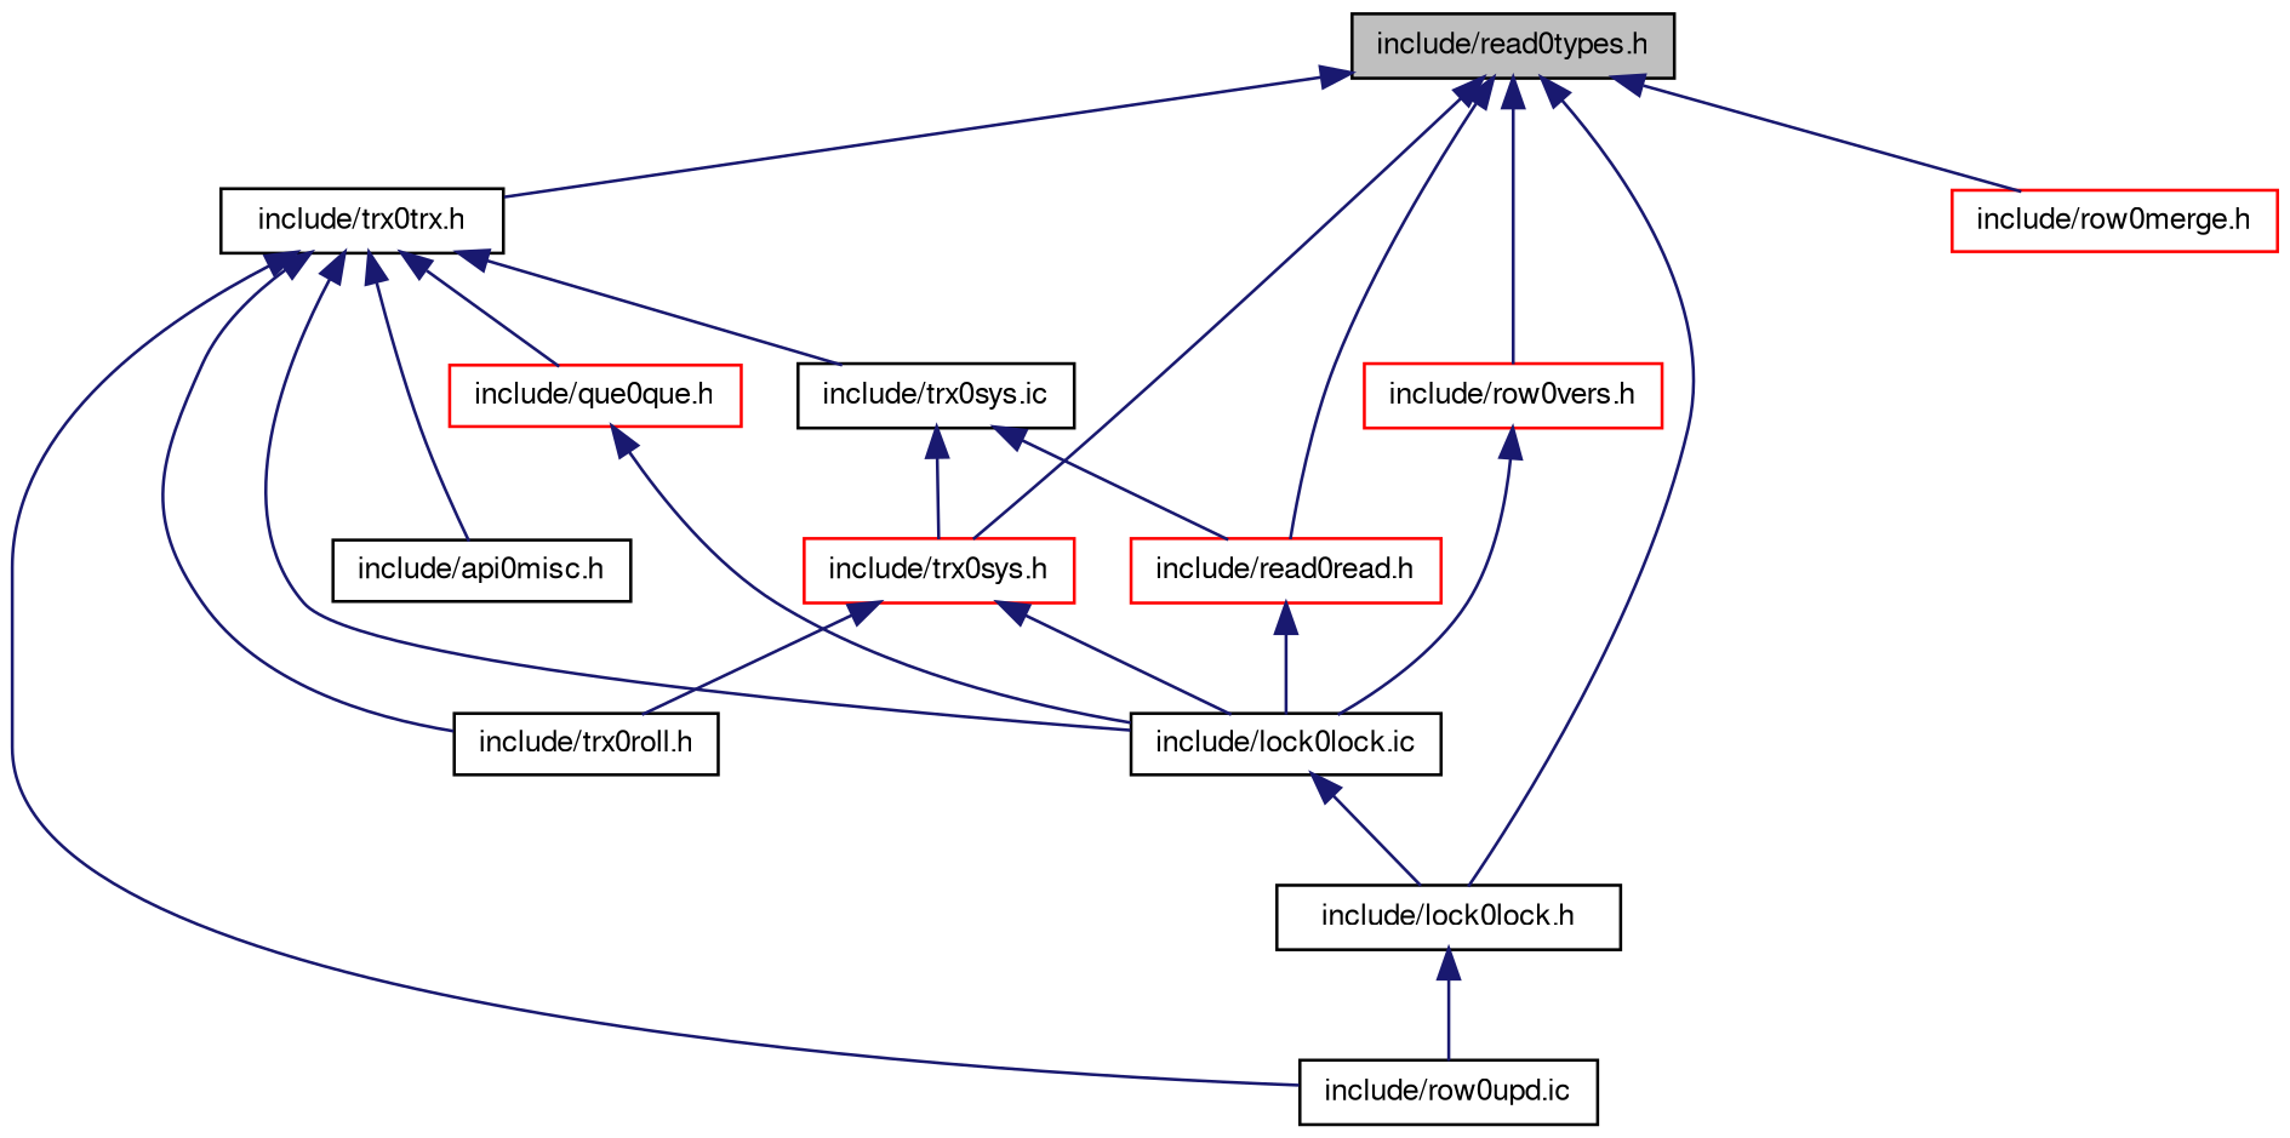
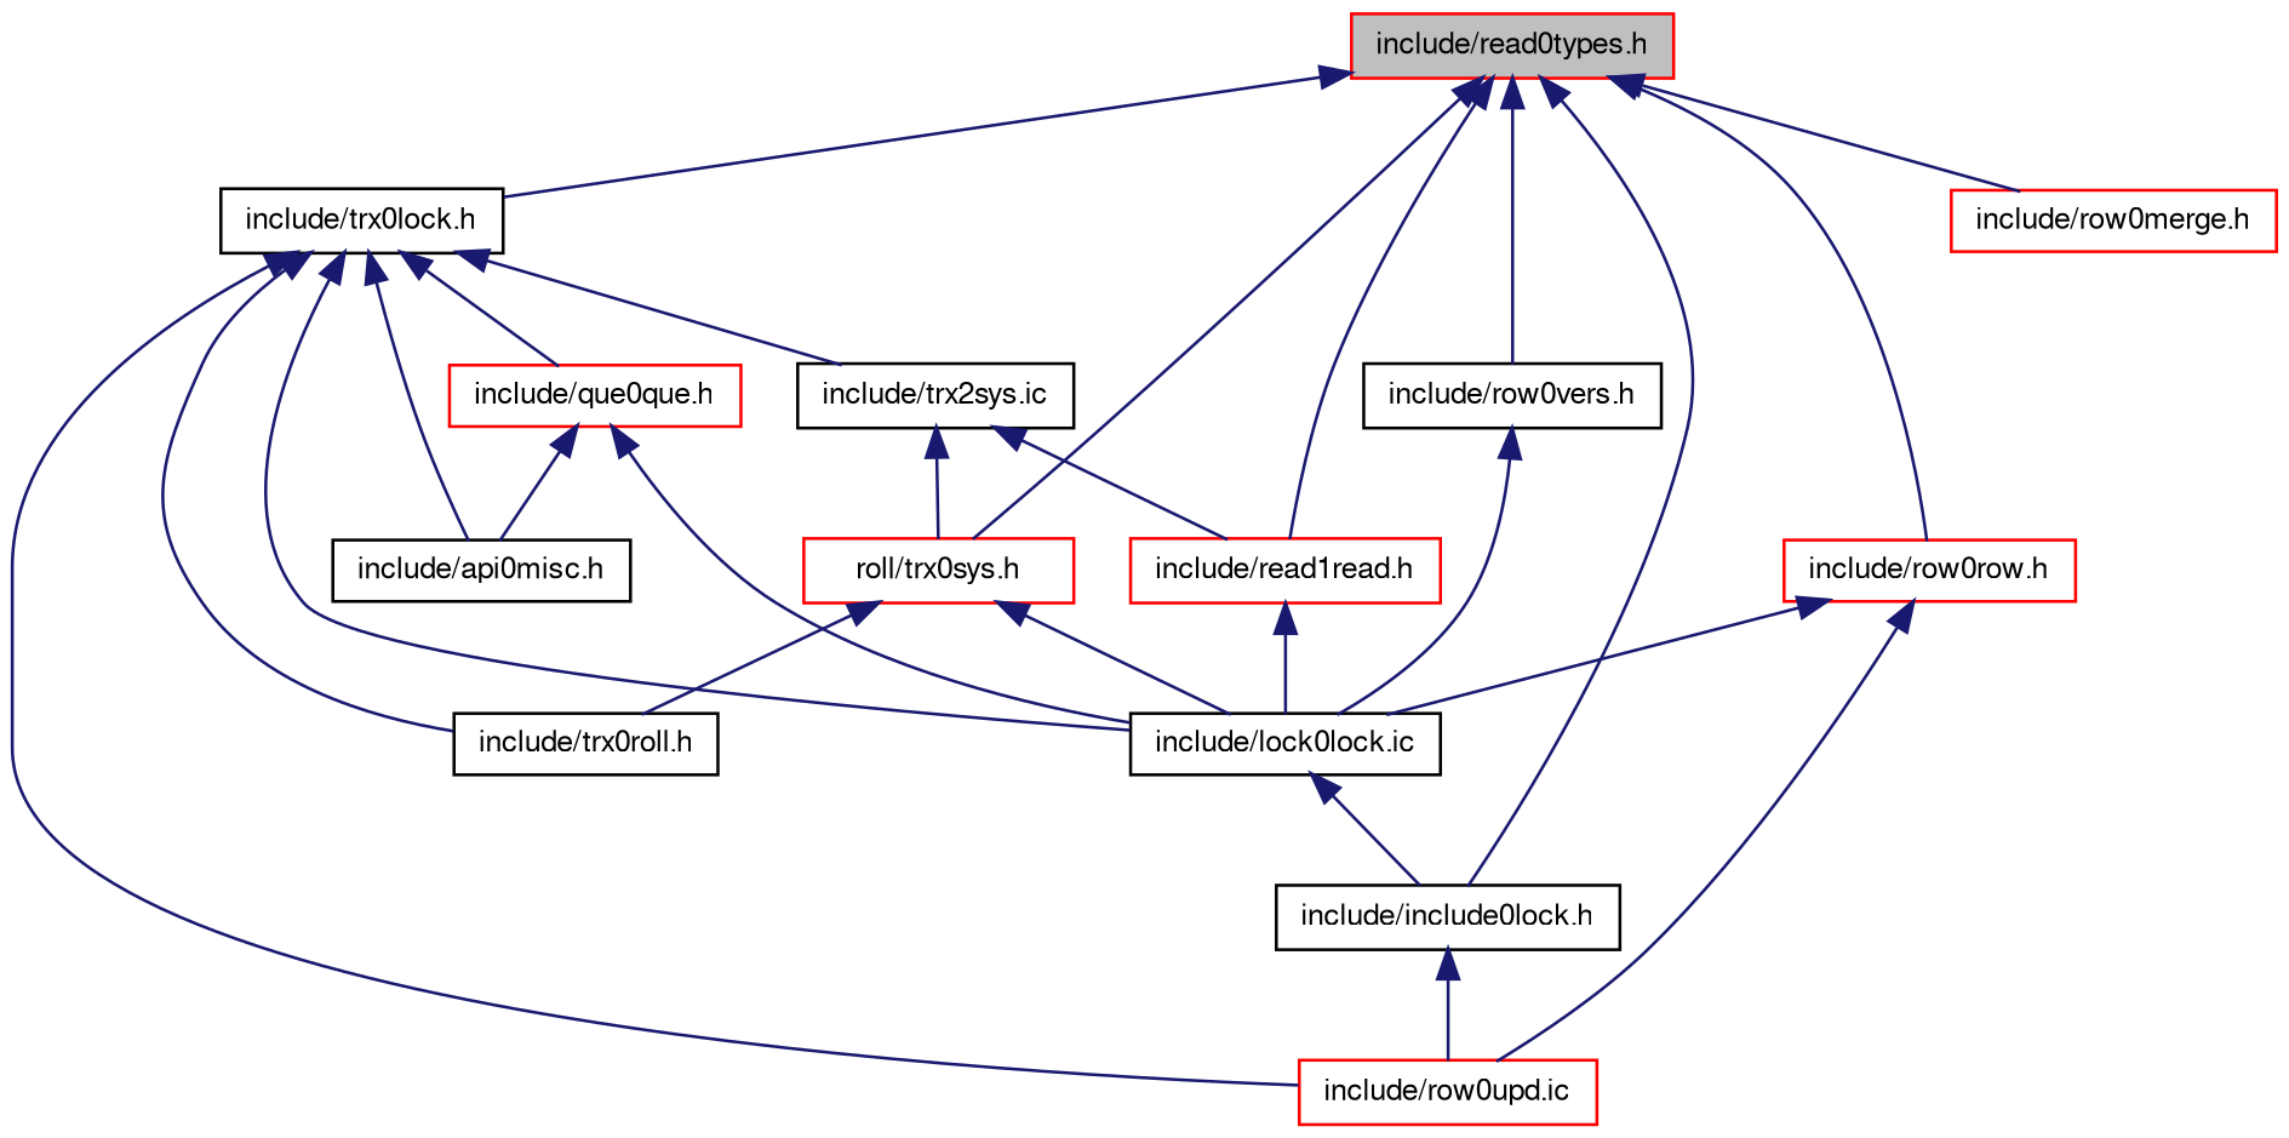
  digraph {
    node [color=black fontname=FreeSans fontsize=10 shape=record]
    edge [color=midnightblue dir=back fontname=FreeSans fontsize=10 labelfontname=FreeSans labelfontsize=10 style=solid]
-   n1 [fillcolor=grey75 fontcolor=black height=0.2 label="include/read0types.h" style=filled width=0.4]
-   n2 [height=0.2 label="include/trx0trx.h" width=0.4]
-   n3 [height=0.2 label="include/lock0lock.h" width=0.4]
-   n4 [color=red height=0.2 label="include/trx0sys.h" width=0.4]
-   n5 [color=red height=0.2 label="include/read0read.h" width=0.4]
-   n7 [color=red height=0.2 label="include/row0vers.h" width=0.4]
+   n1 [color=red fillcolor=grey75 fontcolor=black height=0.2 label="include/read0types.h" style=filled width=0.4]
+   n2 [height=0.2 label="include/trx0lock.h" width=0.4]
+   n3 [height=0.2 label="include/include0lock.h" width=0.4]
+   n4 [color=red height=0.2 label="roll/trx0sys.h" width=0.4]
+   n5 [color=red height=0.2 label="include/read1read.h" width=0.4]
+   n6 [color=red height=0.2 label="include/row0row.h" width=0.4]
+   n7 [height=0.2 label="include/row0vers.h" width=0.4]
    n8 [color=red height=0.2 label="include/row0merge.h" width=0.4]
    n9 [color=red height=0.2 label="include/que0que.h" width=0.4]
    n10 [height=0.2 label="include/api0misc.h" width=0.4]
    n11 [height=0.2 label="include/lock0lock.ic" width=0.4]
-   n12 [height=0.2 label="include/row0upd.ic" width=0.4]
+   n12 [color=red height=0.2 label="include/row0upd.ic" width=0.4]
    n13 [height=0.2 label="include/trx0roll.h" width=0.4]
-   n14 [height=0.2 label="include/trx0sys.ic" width=0.4]
+   n14 [height=0.2 label="include/trx2sys.ic" width=0.4]
    n1 -> n2
    n1 -> n3
    n1 -> n4
    n1 -> n5
+   n1 -> n6
    n1 -> n7
    n1 -> n8
    n2 -> n9
    n2 -> n10
    n2 -> n11
    n2 -> n12
    n2 -> n13
    n2 -> n14
    n3 -> n12
    n4 -> n11
    n4 -> n13
    n5 -> n11
+   n6 -> n11
+   n6 -> n12
    n7 -> n11
+   n9 -> n10
    n9 -> n11
    n11 -> n3
    n14 -> n4
    n14 -> n5
  }
